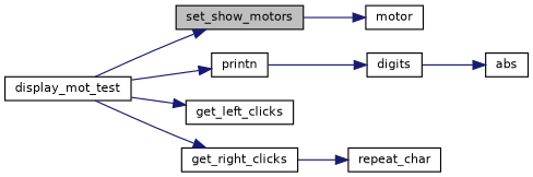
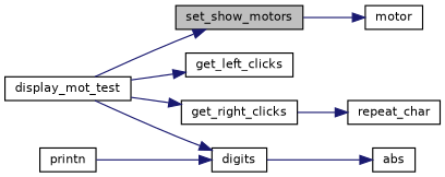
  digraph {
    rankdir=LR
    node [color=black fillcolor=white fontname=Helvetica fontsize=10 shape=record style=filled]
    edge [color=midnightblue fontname=Helvetica fontsize=10 labelfontname=Helvetica labelfontsize=10 style=solid]
    n1 [fillcolor=grey75 fontcolor=black height=0.2 label=set_show_motors width=0.4]
    n2 [height=0.2 label=motor width=0.4]
    n3 [height=0.2 label=display_mot_test width=0.4]
    n4 [height=0.2 label=printn width=0.4]
    n5 [height=0.2 label=get_left_clicks width=0.4]
    n6 [height=0.2 label=get_right_clicks width=0.4]
    n7 [height=0.2 label=digits width=0.4]
    n8 [height=0.2 label=repeat_char width=0.4]
    n9 [height=0.2 label=abs width=0.4]
    n1 -> n2
    n3 -> n1
-   n3 -> n4
+   n3 -> n7
    n3 -> n5
    n3 -> n6
    n4 -> n7
    n6 -> n8
    n7 -> n9
  }
